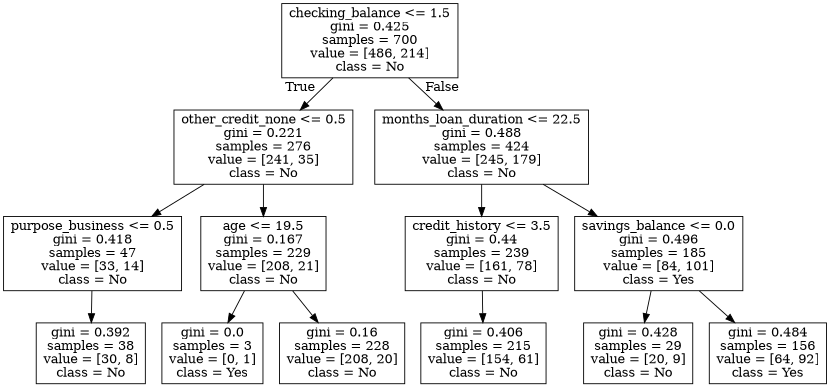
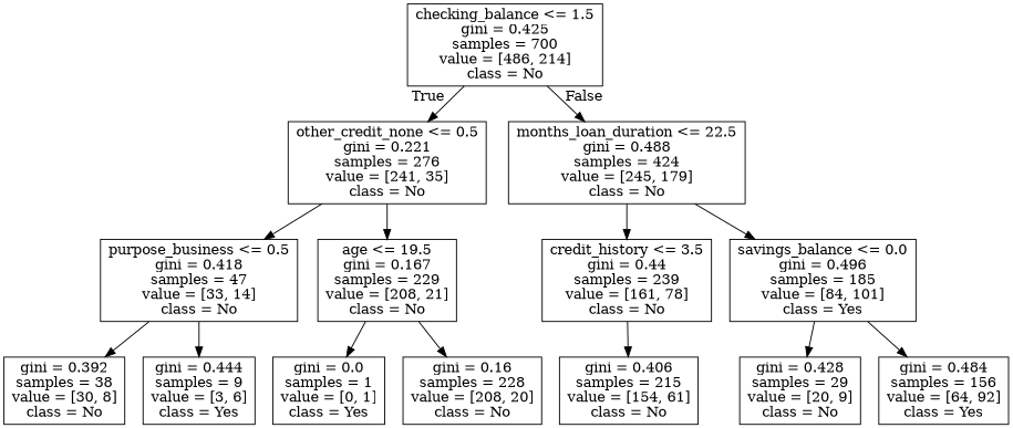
  digraph {
    node [shape=box]
    n1 [label="checking_balance <= 1.5\ngini = 0.425\nsamples = 700\nvalue = [486, 214]\nclass = No"]
    n2 [label="other_credit_none <= 0.5\ngini = 0.221\nsamples = 276\nvalue = [241, 35]\nclass = No"]
    n3 [label="months_loan_duration <= 22.5\ngini = 0.488\nsamples = 424\nvalue = [245, 179]\nclass = No"]
    n4 [label="purpose_business <= 0.5\ngini = 0.418\nsamples = 47\nvalue = [33, 14]\nclass = No"]
    n5 [label="age <= 19.5\ngini = 0.167\nsamples = 229\nvalue = [208, 21]\nclass = No"]
    n6 [label="credit_history <= 3.5\ngini = 0.44\nsamples = 239\nvalue = [161, 78]\nclass = No"]
    n7 [label="savings_balance <= 0.0\ngini = 0.496\nsamples = 185\nvalue = [84, 101]\nclass = Yes"]
    n8 [label="gini = 0.392\nsamples = 38\nvalue = [30, 8]\nclass = No"]
-   n10 [label="gini = 0.0\nsamples = 3\nvalue = [0, 1]\nclass = Yes"]
+   n9 [label="gini = 0.444\nsamples = 9\nvalue = [3, 6]\nclass = Yes"]
+   n10 [label="gini = 0.0\nsamples = 1\nvalue = [0, 1]\nclass = Yes"]
    n11 [label="gini = 0.16\nsamples = 228\nvalue = [208, 20]\nclass = No"]
    n12 [label="gini = 0.406\nsamples = 215\nvalue = [154, 61]\nclass = No"]
    n13 [label="gini = 0.428\nsamples = 29\nvalue = [20, 9]\nclass = No"]
    n14 [label="gini = 0.484\nsamples = 156\nvalue = [64, 92]\nclass = Yes"]
    n1 -> n2 [headlabel=True labelangle=45 labeldistance=2.5]
    n1 -> n3 [headlabel=False labelangle=-45 labeldistance=2.5]
    n2 -> n4
    n2 -> n5
    n3 -> n6
    n3 -> n7
    n4 -> n8
+   n4 -> n9
    n5 -> n10
    n5 -> n11
    n6 -> n12
    n7 -> n13
    n7 -> n14
  }
